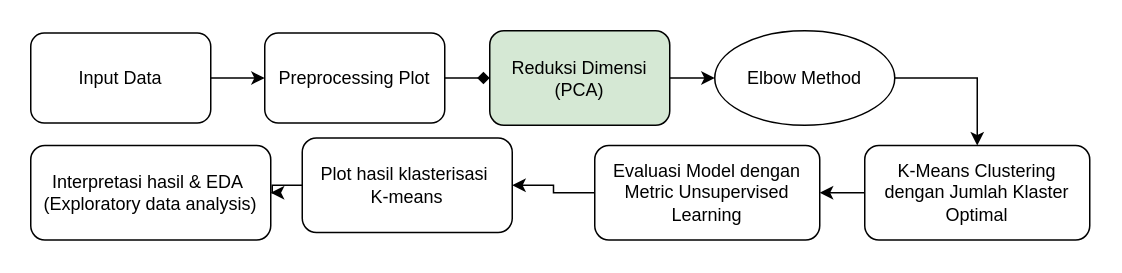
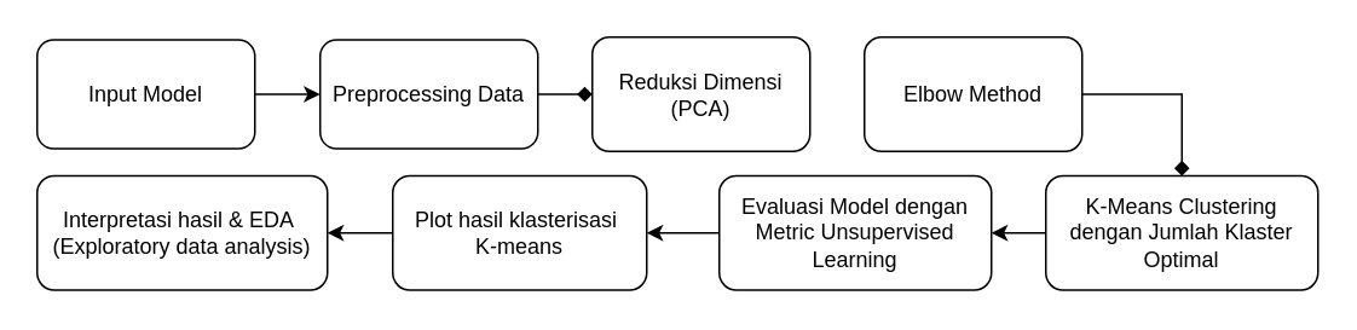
  <mxCell id="0" />
  <mxCell id="1" parent="0" />
  <mxCell id="2" value="" style="edgeStyle=orthogonalEdgeStyle;rounded=0;orthogonalLoop=1;jettySize=auto;html=1;" parent="1" source="3" target="5" edge="1"><mxGeometry relative="1" as="geometry" /></mxCell>
- <mxCell id="3" value="Input Data" style="rounded=1;whiteSpace=wrap;html=1;" parent="1" vertex="1"><mxGeometry x="20" y="21.5" width="120" height="60" as="geometry" /></mxCell>
+ <mxCell id="3" value="Input Model" style="rounded=1;whiteSpace=wrap;html=1;" parent="1" vertex="1"><mxGeometry x="20" y="21.5" width="120" height="60" as="geometry" /></mxCell>
  <mxCell id="4" value="" style="edgeStyle=orthogonalEdgeStyle;rounded=0;orthogonalLoop=1;jettySize=auto;html=1;endArrow=diamond;" parent="1" source="5" target="7" edge="1"><mxGeometry relative="1" as="geometry" /></mxCell>
- <mxCell id="5" value="Preprocessing Plot" style="rounded=1;whiteSpace=wrap;html=1;" parent="1" vertex="1"><mxGeometry x="176" y="21.5" width="120" height="60" as="geometry" /></mxCell>
- <mxCell id="6" value="" style="edgeStyle=orthogonalEdgeStyle;rounded=0;orthogonalLoop=1;jettySize=auto;html=1;" parent="1" source="7" target="9" edge="1"><mxGeometry relative="1" as="geometry" /></mxCell>
- <mxCell id="7" value="Reduksi Dimensi (PCA)" style="rounded=1;whiteSpace=wrap;html=1;fillColor=#d5e8d4;" parent="1" vertex="1"><mxGeometry x="326" y="20" width="120" height="63" as="geometry" /></mxCell>
- <mxCell id="8" value="" style="edgeStyle=orthogonalEdgeStyle;rounded=0;orthogonalLoop=1;jettySize=auto;html=1;exitX=1;exitY=0.5;exitDx=0;exitDy=0;" parent="1" source="9" target="11" edge="1"><mxGeometry relative="1" as="geometry" /></mxCell>
- <mxCell id="9" value="Elbow Method" style="ellipse;whiteSpace=wrap;html=1;" parent="1" vertex="1"><mxGeometry x="476" y="20" width="120" height="63" as="geometry" /></mxCell>
+ <mxCell id="5" value="Preprocessing Data" style="rounded=1;whiteSpace=wrap;html=1;" parent="1" vertex="1"><mxGeometry x="176" y="21.5" width="120" height="60" as="geometry" /></mxCell>
+ <mxCell id="7" value="Reduksi Dimensi (PCA)" style="rounded=1;whiteSpace=wrap;html=1;" parent="1" vertex="1"><mxGeometry x="326" y="20" width="120" height="63" as="geometry" /></mxCell>
+ <mxCell id="8" value="" style="edgeStyle=orthogonalEdgeStyle;rounded=0;orthogonalLoop=1;jettySize=auto;html=1;exitX=1;exitY=0.5;exitDx=0;exitDy=0;endArrow=diamond;" parent="1" source="9" target="11" edge="1"><mxGeometry relative="1" as="geometry" /></mxCell>
+ <mxCell id="9" value="Elbow Method" style="rounded=1;whiteSpace=wrap;html=1;" parent="1" vertex="1"><mxGeometry x="476" y="20" width="120" height="63" as="geometry" /></mxCell>
  <mxCell id="10" value="" style="edgeStyle=orthogonalEdgeStyle;rounded=0;orthogonalLoop=1;jettySize=auto;html=1;" parent="1" source="11" target="13" edge="1"><mxGeometry relative="1" as="geometry" /></mxCell>
  <mxCell id="11" value="K-Means Clustering dengan Jumlah Klaster Optimal" style="rounded=1;whiteSpace=wrap;html=1;" parent="1" vertex="1"><mxGeometry x="576" y="96.5" width="150" height="63" as="geometry" /></mxCell>
  <mxCell id="12" value="" style="edgeStyle=orthogonalEdgeStyle;rounded=0;orthogonalLoop=1;jettySize=auto;html=1;" parent="1" source="13" target="15" edge="1"><mxGeometry relative="1" as="geometry" /></mxCell>
  <mxCell id="13" value="Evaluasi Model dengan Metric Unsupervised Learning" style="rounded=1;whiteSpace=wrap;html=1;" parent="1" vertex="1"><mxGeometry x="396" y="96.5" width="150" height="63" as="geometry" /></mxCell>
  <mxCell id="14" value="" style="edgeStyle=orthogonalEdgeStyle;rounded=0;orthogonalLoop=1;jettySize=auto;html=1;" parent="1" source="15" target="16" edge="1"><mxGeometry relative="1" as="geometry" /></mxCell>
- <mxCell id="15" value="Plot hasil klasterisasi&amp;nbsp;&lt;div&gt;K-means&lt;/div&gt;" style="rounded=1;whiteSpace=wrap;html=1;" parent="1" vertex="1"><mxGeometry x="201" y="91.5" width="140" height="63" as="geometry" /></mxCell>
+ <mxCell id="15" value="Plot hasil klasterisasi&amp;nbsp;&lt;div&gt;K-means&lt;/div&gt;" style="rounded=1;whiteSpace=wrap;html=1;" parent="1" vertex="1"><mxGeometry x="216" y="96.5" width="140" height="63" as="geometry" /></mxCell>
  <mxCell id="16" value="Interpretasi hasil &amp;amp; EDA&amp;nbsp; (Exploratory data analysis)" style="rounded=1;whiteSpace=wrap;html=1;" parent="1" vertex="1"><mxGeometry x="20" y="96.5" width="160" height="63" as="geometry" /></mxCell>
